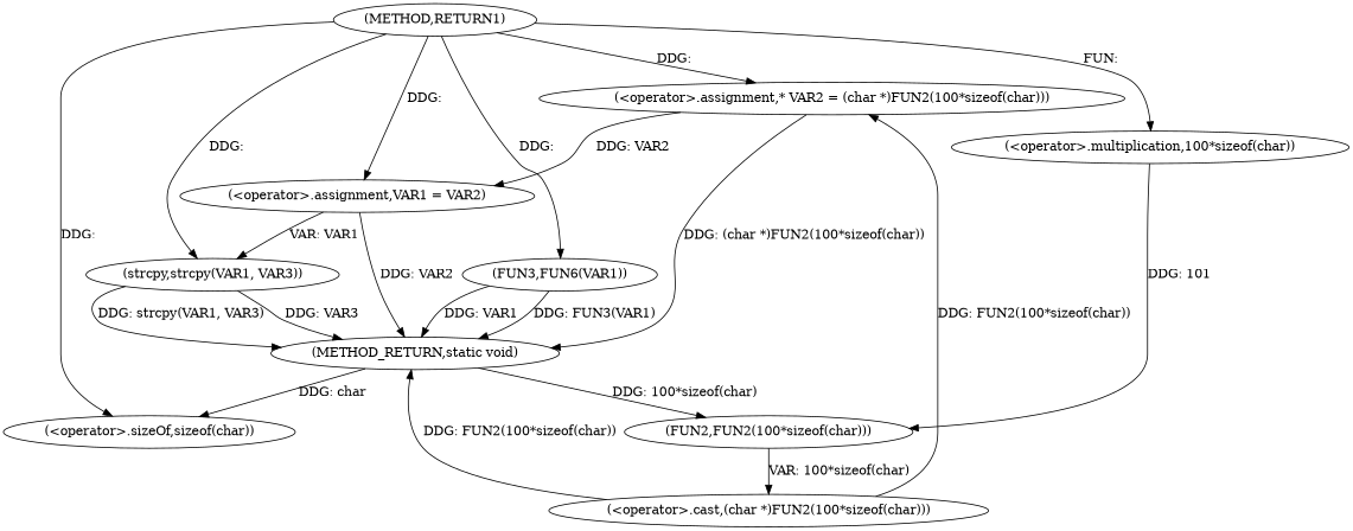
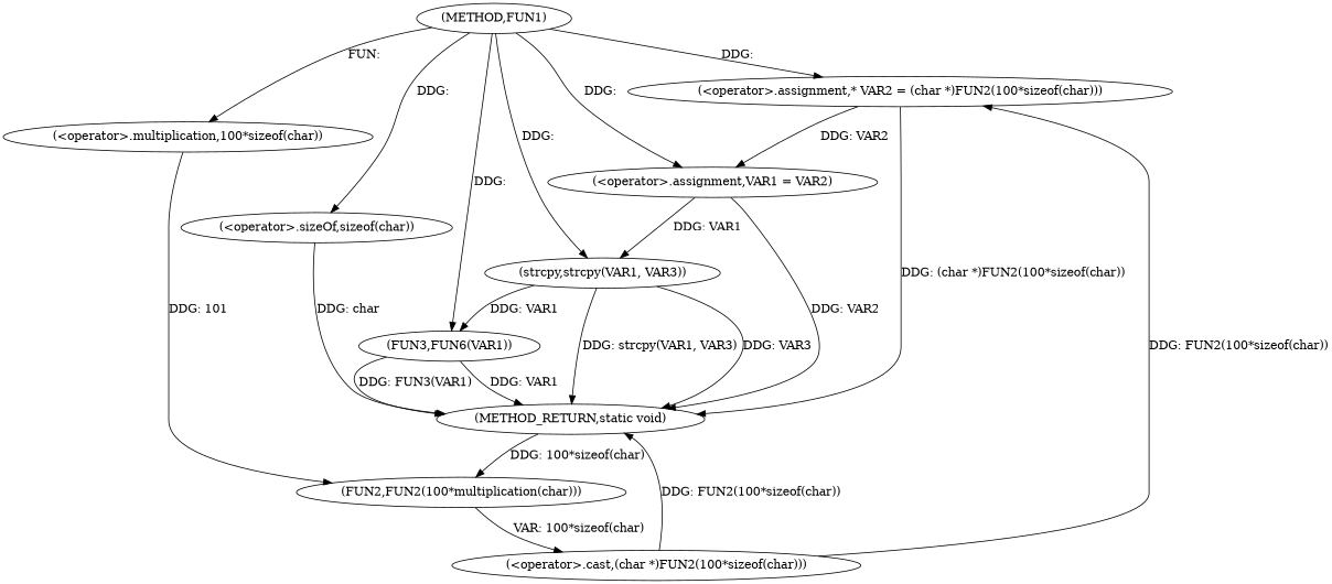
  digraph {
-   n1 [label="(METHOD,RETURN1)"]
+   n1 [label="(METHOD,FUN1)"]
    n2 [label="(<operator>.assignment,* VAR2 = (char *)FUN2(100*sizeof(char)))"]
    n3 [label="(<operator>.multiplication,100*sizeof(char))"]
    n4 [label="(<operator>.sizeOf,sizeof(char))"]
    n5 [label="(<operator>.assignment,VAR1 = VAR2)"]
    n6 [label="(strcpy,strcpy(VAR1, VAR3))"]
    n7 [label="(FUN3,FUN6(VAR1))"]
    n8 [label="(METHOD_RETURN,static void)"]
-   n9 [label="(FUN2,FUN2(100*sizeof(char)))"]
+   n9 [label="(FUN2,FUN2(100*multiplication(char)))"]
    n10 [label="(<operator>.cast,(char *)FUN2(100*sizeof(char)))"]
    n1 -> n2 [label="DDG: "]
    n1 -> n3 [label="FUN: "]
    n1 -> n4 [label="DDG: "]
    n1 -> n5 [label="DDG: "]
    n1 -> n6 [label="DDG: "]
    n1 -> n7 [label="DDG: "]
    n2 -> n5 [label="DDG: VAR2"]
    n2 -> n8 [label="DDG: (char *)FUN2(100*sizeof(char))"]
    n3 -> n9 [label="DDG: 101"]
-   n8 -> n4 [label="DDG: char"]
-   n5 -> n6 [label="VAR: VAR1"]
+   n4 -> n8 [label="DDG: char"]
+   n5 -> n6 [label="DDG: VAR1"]
    n5 -> n8 [label="DDG: VAR2"]
+   n6 -> n7 [label="DDG: VAR1"]
    n6 -> n8 [label="DDG: strcpy(VAR1, VAR3)"]
    n6 -> n8 [label="DDG: VAR3"]
    n7 -> n8 [label="DDG: VAR1"]
    n7 -> n8 [label="DDG: FUN3(VAR1)"]
    n8 -> n9 [label="DDG: 100*sizeof(char)"]
    n9 -> n10 [label="VAR: 100*sizeof(char)"]
    n10 -> n2 [label="DDG: FUN2(100*sizeof(char))"]
    n10 -> n8 [label="DDG: FUN2(100*sizeof(char))"]
  }
